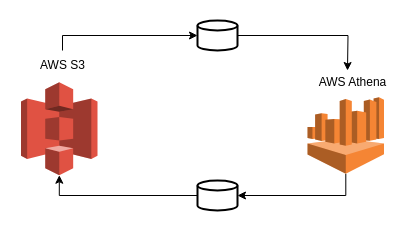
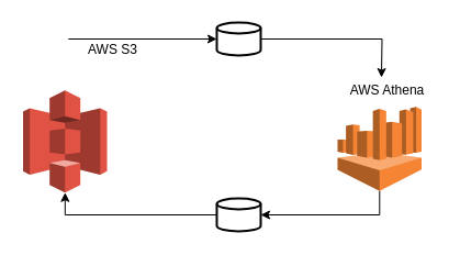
  <mxCell id="0" />
  <mxCell id="1" parent="0" />
  <mxCell id="2" style="edgeStyle=orthogonalEdgeStyle;rounded=0;orthogonalLoop=1;jettySize=auto;html=1;entryX=0;entryY=0.5;entryDx=0;entryDy=0;entryPerimeter=0;" edge="1" parent="1" source="3" target="9"><mxGeometry relative="1" as="geometry"><Array as="points"><mxPoint x="62" y="35" /></Array></mxGeometry></mxCell>
- <mxCell id="3" value="AWS S3" style="text;html=1;align=center;verticalAlign=middle;resizable=0;points=[];autosize=1;strokeColor=none;fillColor=none;" vertex="1" parent="1"><mxGeometry x="27" y="50" width="70" height="30" as="geometry" /></mxCell>
+ <mxCell id="3" value="AWS S3" style="text;html=1;align=center;verticalAlign=middle;resizable=0;points=[];autosize=1;strokeColor=none;fillColor=none;" vertex="1" parent="1"><mxGeometry x="67" y="30" width="70" height="30" as="geometry" /></mxCell>
  <mxCell id="4" style="edgeStyle=orthogonalEdgeStyle;rounded=0;orthogonalLoop=1;jettySize=auto;html=1;entryX=1;entryY=0.5;entryDx=0;entryDy=0;entryPerimeter=0;" edge="1" parent="1" source="5" target="11"><mxGeometry relative="1" as="geometry"><Array as="points"><mxPoint x="345" y="195" /></Array></mxGeometry></mxCell>
  <mxCell id="5" value="" style="outlineConnect=0;dashed=0;verticalLabelPosition=bottom;verticalAlign=top;align=center;html=1;shape=mxgraph.aws3.athena;fillColor=#F58534;gradientColor=none;" vertex="1" parent="1"><mxGeometry x="307" y="96.75" width="76.5" height="76.5" as="geometry" /></mxCell>
  <mxCell id="6" value="" style="outlineConnect=0;dashed=0;verticalLabelPosition=bottom;verticalAlign=top;align=center;html=1;shape=mxgraph.aws3.s3;fillColor=#E05243;gradientColor=none;" vertex="1" parent="1"><mxGeometry x="20.5" y="81.75" width="76.5" height="93" as="geometry" /></mxCell>
  <mxCell id="7" value="AWS Athena" style="text;html=1;align=center;verticalAlign=middle;resizable=0;points=[];autosize=1;strokeColor=none;fillColor=none;" vertex="1" parent="1"><mxGeometry x="307" y="66.75" width="90" height="30" as="geometry" /></mxCell>
  <mxCell id="8" style="edgeStyle=orthogonalEdgeStyle;rounded=0;orthogonalLoop=1;jettySize=auto;html=1;exitX=1;exitY=0.5;exitDx=0;exitDy=0;exitPerimeter=0;" edge="1" parent="1" source="9"><mxGeometry relative="1" as="geometry"><mxPoint x="347" y="70" as="targetPoint" /></mxGeometry></mxCell>
  <mxCell id="9" value="" style="strokeWidth=2;html=1;shape=mxgraph.flowchart.database;whiteSpace=wrap;" vertex="1" parent="1"><mxGeometry x="197" y="20" width="40" height="30" as="geometry" /></mxCell>
  <mxCell id="10" value="" style="edgeStyle=orthogonalEdgeStyle;rounded=0;orthogonalLoop=1;jettySize=auto;html=1;" edge="1" parent="1" source="11" target="6"><mxGeometry relative="1" as="geometry" /></mxCell>
  <mxCell id="11" value="" style="strokeWidth=2;html=1;shape=mxgraph.flowchart.database;whiteSpace=wrap;" vertex="1" parent="1"><mxGeometry x="197" y="180" width="40" height="30" as="geometry" /></mxCell>
